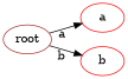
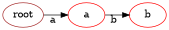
  digraph {
    rankdir=LR
    splines=true
    node [color=red]
    root [color=brown]
    a
    b
    root -> a [xlabel=a]
-   root -> b [xlabel=b]
+   a -> b [xlabel=b]
  }
